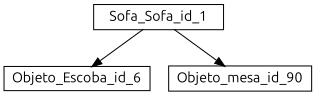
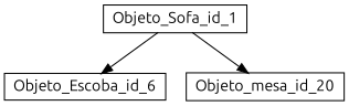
  digraph {
    fontname=Ubuntu
    rankdir=TB
    node [fontname=Ubuntu shape=record]
    edge [fontname=Ubuntu]
-   Objeto_Sofa_id_1 [height=.1 width=.1 label=Sofa_Sofa_id_1]
+   Objeto_Sofa_id_1 [height=.1 width=.1]
    Objeto_Escoba_id_6 [height=.1 width=.1]
-   Objeto_mesa_id_20 [height=.1 width=.1 label=Objeto_mesa_id_90]
+   Objeto_mesa_id_20 [height=.1 width=.1]
    Objeto_Sofa_id_1 -> Objeto_Escoba_id_6
    Objeto_Sofa_id_1 -> Objeto_mesa_id_20
  }
